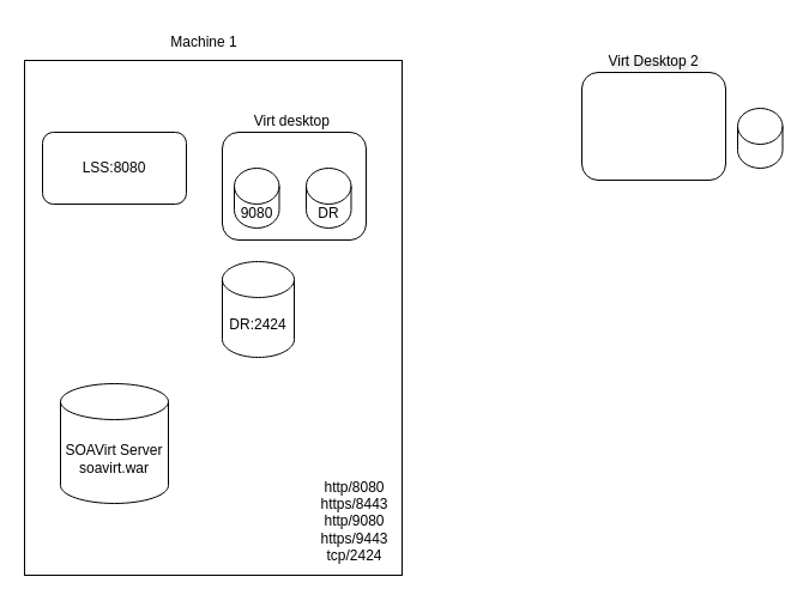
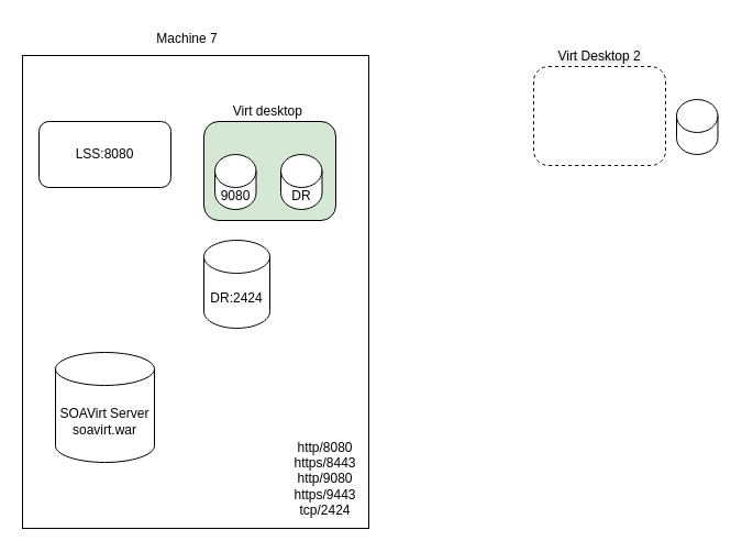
  <mxCell id="0" />
  <mxCell id="1" parent="0" />
  <mxCell id="2" value="" style="rounded=0;whiteSpace=wrap;html=1;" vertex="1" parent="1"><mxGeometry x="20" y="50" width="315" height="430" as="geometry" /></mxCell>
  <mxCell id="3" value="LSS:8080" style="rounded=1;whiteSpace=wrap;html=1;" vertex="1" parent="1"><mxGeometry x="35" y="110" width="120" height="60" as="geometry" /></mxCell>
- <mxCell id="4" value="Virt desktop&amp;nbsp;" style="rounded=1;whiteSpace=wrap;html=1;labelPosition=center;verticalLabelPosition=top;align=center;verticalAlign=bottom;" vertex="1" parent="1"><mxGeometry x="185" y="110" width="120" height="90" as="geometry" /></mxCell>
- <mxCell id="5" value="Virt Desktop 2" style="rounded=1;whiteSpace=wrap;html=1;textShadow=1;labelPosition=center;verticalLabelPosition=top;align=center;verticalAlign=bottom;" vertex="1" parent="1"><mxGeometry x="485" y="60" width="120" height="90" as="geometry" /></mxCell>
+ <mxCell id="4" value="Virt desktop&amp;nbsp;" style="rounded=1;whiteSpace=wrap;html=1;labelPosition=center;verticalLabelPosition=top;align=center;verticalAlign=bottom;fillColor=#d5e8d4;" vertex="1" parent="1"><mxGeometry x="185" y="110" width="120" height="90" as="geometry" /></mxCell>
+ <mxCell id="5" value="Virt Desktop 2" style="rounded=1;whiteSpace=wrap;html=1;textShadow=1;labelPosition=center;verticalLabelPosition=top;align=center;verticalAlign=bottom;dashed=1;" vertex="1" parent="1"><mxGeometry x="485" y="60" width="120" height="90" as="geometry" /></mxCell>
  <mxCell id="6" value="9080" style="shape=cylinder3;whiteSpace=wrap;html=1;boundedLbl=1;backgroundOutline=1;size=15;" vertex="1" parent="1"><mxGeometry x="195" y="140" width="37.5" height="50" as="geometry" /></mxCell>
  <mxCell id="7" value="" style="shape=cylinder3;whiteSpace=wrap;html=1;boundedLbl=1;backgroundOutline=1;size=15;" vertex="1" parent="1"><mxGeometry x="615" y="90" width="37.5" height="50" as="geometry" /></mxCell>
  <mxCell id="8" value="SOAVirt Server&lt;div&gt;soavirt.war&lt;/div&gt;" style="shape=cylinder3;whiteSpace=wrap;html=1;boundedLbl=1;backgroundOutline=1;size=15;" vertex="1" parent="1"><mxGeometry x="50" y="320" width="90" height="100" as="geometry" /></mxCell>
  <mxCell id="9" value="DR" style="shape=cylinder3;whiteSpace=wrap;html=1;boundedLbl=1;backgroundOutline=1;size=15;" vertex="1" parent="1"><mxGeometry x="255" y="140" width="37.5" height="50" as="geometry" /></mxCell>
  <mxCell id="10" value="DR:2424" style="shape=cylinder3;whiteSpace=wrap;html=1;boundedLbl=1;backgroundOutline=1;size=15;" vertex="1" parent="1"><mxGeometry x="185" y="218" width="60" height="80" as="geometry" /></mxCell>
  <mxCell id="11" value="http/8080&lt;div&gt;https/8443&lt;/div&gt;&lt;div&gt;http/9080&lt;/div&gt;&lt;div&gt;https/9443&lt;/div&gt;&lt;div&gt;tcp/2424&lt;/div&gt;" style="text;html=1;align=center;verticalAlign=middle;resizable=0;points=[];autosize=1;strokeColor=none;fillColor=none;" vertex="1" parent="1"><mxGeometry x="255" y="390" width="80" height="90" as="geometry" /></mxCell>
- <mxCell id="12" value="Machine 1" style="text;html=1;align=center;verticalAlign=middle;whiteSpace=wrap;rounded=0;" vertex="1" parent="1"><mxGeometry x="140" y="20" width="60" height="30" as="geometry" /></mxCell>
+ <mxCell id="12" value="Machine 7" style="text;html=1;align=center;verticalAlign=middle;whiteSpace=wrap;rounded=0;" vertex="1" parent="1"><mxGeometry x="140" y="20" width="60" height="30" as="geometry" /></mxCell>
